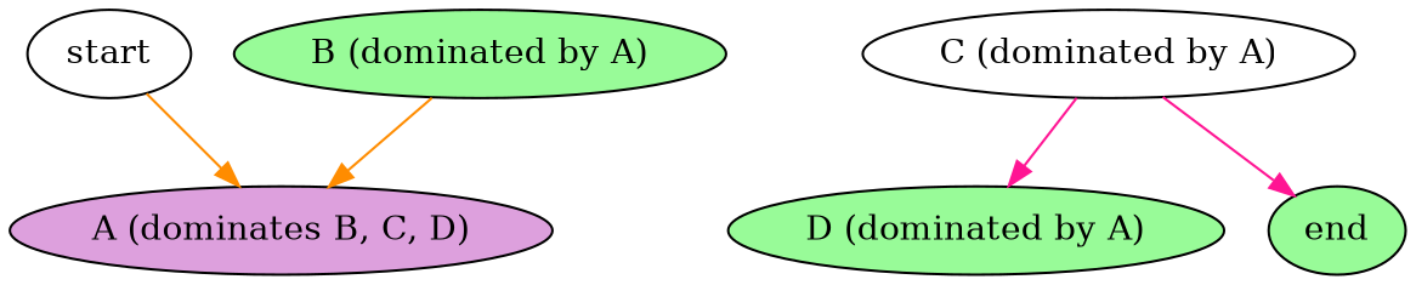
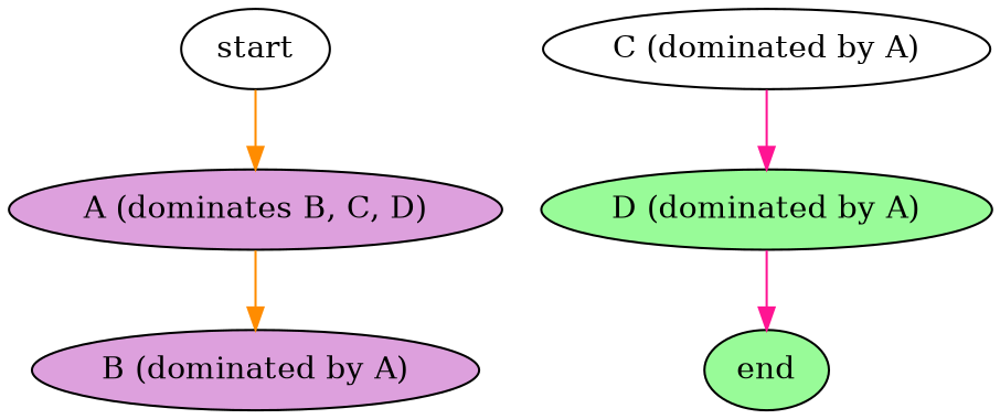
  digraph {
    node [fillcolor=plum style=filled]
    edge [color=darkorange]
    "A (dominates B, C, D)"
    start [fillcolor=white]
-   "B (dominated by A)" [fillcolor=palegreen]
+   "B (dominated by A)"
    "D (dominated by A)" [fillcolor=palegreen]
    "C (dominated by A)" [fillcolor=white]
    end [fillcolor=palegreen]
-   "B (dominated by A)" -> "A (dominates B, C, D)"
+   "A (dominates B, C, D)" -> "B (dominated by A)"
    start -> "A (dominates B, C, D)"
-   "C (dominated by A)" -> end [color=deeppink]
+   "D (dominated by A)" -> end [color=deeppink]
    "C (dominated by A)" -> "D (dominated by A)" [color=deeppink]
  }
